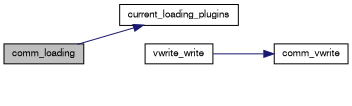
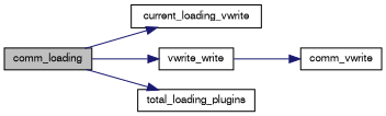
  digraph {
    rankdir=LR
    node [color=black fontname=FreeSans fontsize=10 shape=record]
    edge [color=midnightblue fontname=FreeSans fontsize=10 labelfontname=FreeSans labelfontsize=10 style=solid]
    n1 [fillcolor=grey75 fontcolor=black height=0.2 label=comm_loading style=filled width=0.4]
-   n2 [height=0.2 label=current_loading_plugins width=0.4]
+   n2 [height=0.2 label=current_loading_vwrite width=0.4]
    n3 [height=0.2 label=vwrite_write width=0.4]
+   n4 [height=0.2 label=total_loading_plugins width=0.4]
    n5 [height=0.2 label=comm_vwrite width=0.4]
    n1 -> n2
+   n1 -> n3
+   n1 -> n4
    n3 -> n5
  }
